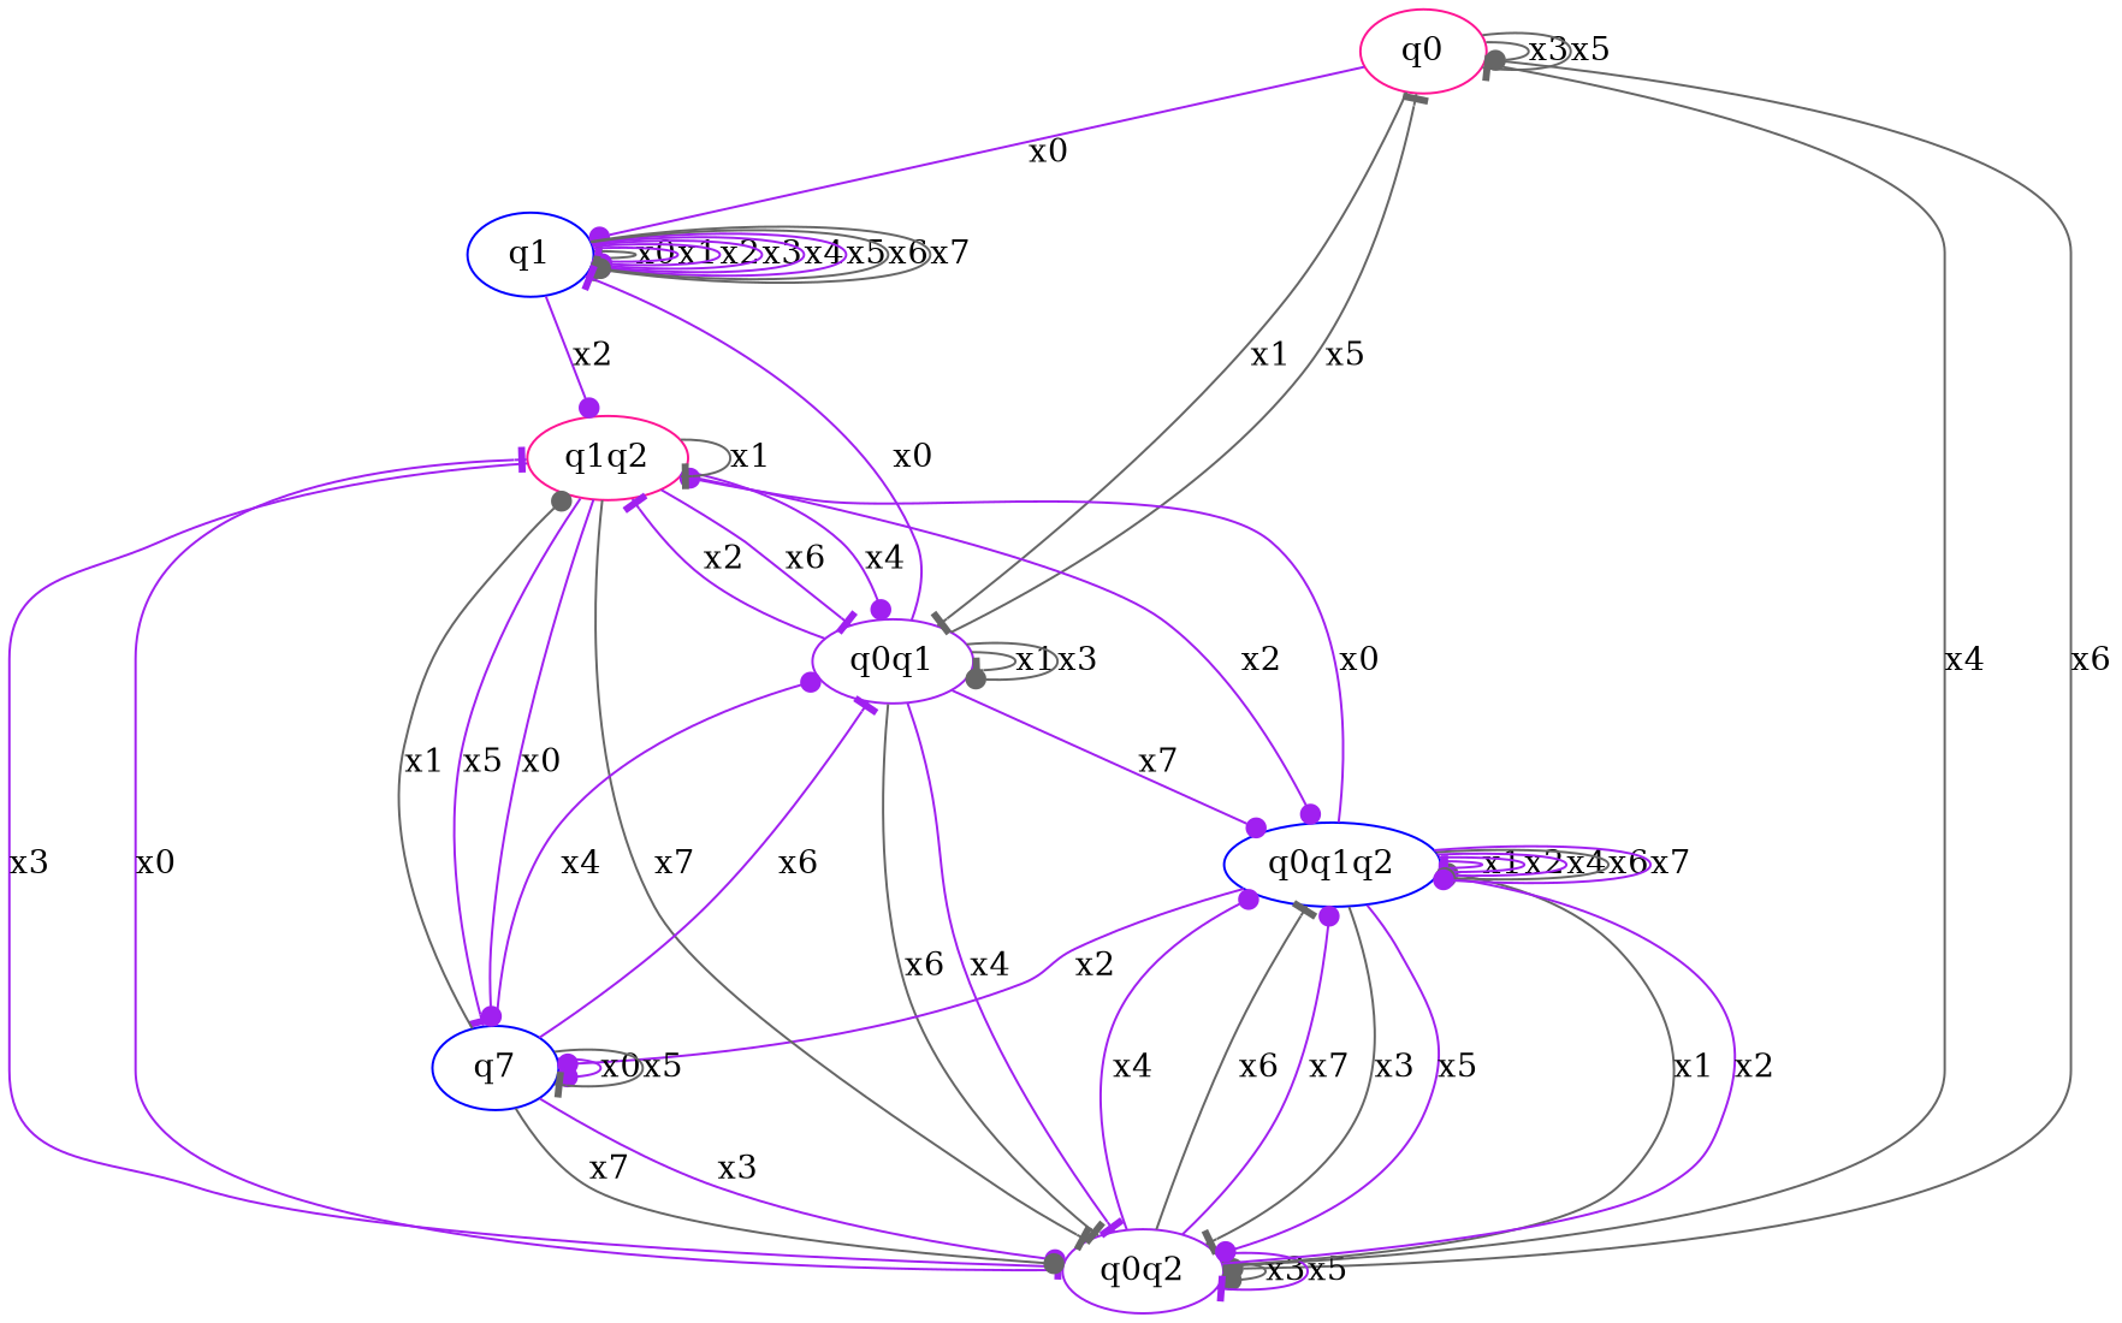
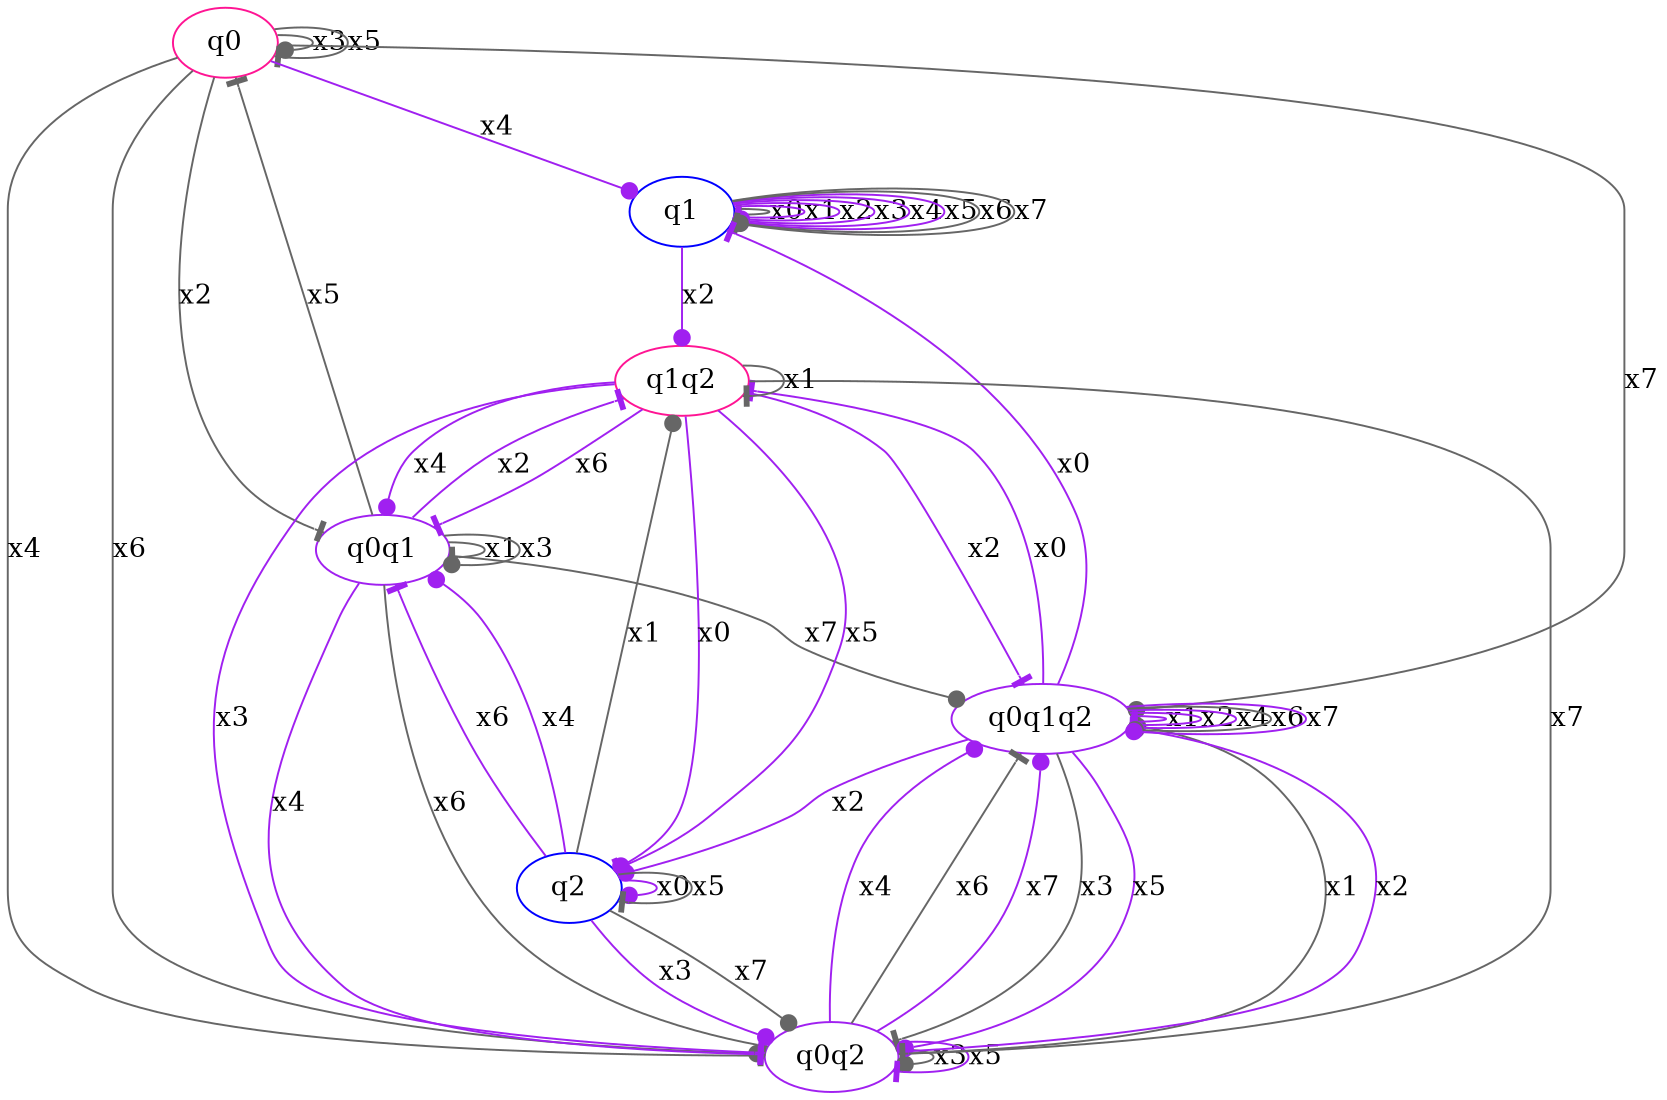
  digraph {
    node [color=purple]
    edge [arrowhead=tee color=purple]
    q0 [color=deeppink]
    q1 [color=blue]
    q0q1
    q0q2
-   q0q1q2 [color=blue]
+   q0q1q2
    q1q2 [color=deeppink]
-   q2 [color=blue label=q7]
+   q2 [color=blue]
    q0 -> q0 [arrowhead=dot color=gray40 label=x3]
    q0 -> q0 [color=gray40 label=x5]
-   q0 -> q1 [arrowhead=dot label=x0]
-   q0 -> q0q1 [color=gray40 label=x1]
+   q0 -> q1 [arrowhead=dot label=x4]
+   q0 -> q0q1 [color=gray40 label=x2]
    q0 -> q0q2 [color=gray40 label=x4]
    q0 -> q0q2 [arrowhead=dot color=gray40 label=x6]
+   q0 -> q0q1q2 [arrowhead=dot color=gray40 label=x7]
    q1 -> q1 [color=gray40 label=x0]
    q1 -> q1 [label=x1]
    q1 -> q1 [arrowhead=dot label=x2]
    q1 -> q1 [arrowhead=dot label=x3]
    q1 -> q1 [label=x4]
    q1 -> q1 [arrowhead=dot label=x5]
    q1 -> q1 [arrowhead=dot color=gray40 label=x6]
    q1 -> q1 [color=gray40 label=x7]
    q1 -> q1q2 [arrowhead=dot label=x2]
    q0q1 -> q0 [color=gray40 label=x5]
-   q0q1 -> q1 [label=x0]
+   q0q1q2 -> q1 [label=x0]
    q0q1 -> q0q1 [color=gray40 label=x1]
    q0q1 -> q0q1 [arrowhead=dot color=gray40 label=x3]
    q0q1 -> q0q2 [label=x4]
    q0q1 -> q0q2 [color=gray40 label=x6]
-   q0q1 -> q0q1q2 [arrowhead=dot label=x7]
+   q0q1 -> q0q1q2 [arrowhead=dot color=gray40 label=x7]
    q0q1 -> q1q2 [label=x2]
    q0q2 -> q0q2 [arrowhead=dot color=gray40 label=x3]
    q0q2 -> q0q2 [label=x5]
    q0q2 -> q0q1q2 [arrowhead=dot color=gray40 label=x1]
    q0q2 -> q0q1q2 [arrowhead=dot label=x2]
    q0q2 -> q0q1q2 [arrowhead=dot label=x4]
    q0q2 -> q0q1q2 [color=gray40 label=x6]
    q0q2 -> q0q1q2 [arrowhead=dot label=x7]
-   q0q2 -> q1q2 [label=x0]
    q0q1q2 -> q0q2 [color=gray40 label=x3]
    q0q1q2 -> q0q2 [arrowhead=dot label=x5]
    q0q1q2 -> q0q1q2 [label=x1]
    q0q1q2 -> q0q1q2 [label=x2]
    q0q1q2 -> q0q1q2 [label=x4]
    q0q1q2 -> q0q1q2 [arrowhead=dot color=gray40 label=x6]
    q0q1q2 -> q0q1q2 [arrowhead=dot label=x7]
-   q0q1q2 -> q1q2 [arrowhead=dot label=x0]
+   q0q1q2 -> q1q2 [label=x0]
    q0q1q2 -> q2 [arrowhead=dot label=x2]
    q1q2 -> q0q1 [arrowhead=dot label=x4]
    q1q2 -> q0q1 [label=x6]
    q1q2 -> q0q2 [label=x3]
    q1q2 -> q0q2 [color=gray40 label=x7]
-   q1q2 -> q0q1q2 [arrowhead=dot label=x2]
+   q1q2 -> q0q1q2 [label=x2]
    q1q2 -> q1q2 [color=gray40 label=x1]
    q1q2 -> q2 [arrowhead=dot label=x0]
    q1q2 -> q2 [label=x5]
    q2 -> q0q1 [arrowhead=dot label=x4]
    q2 -> q0q1 [label=x6]
    q2 -> q0q2 [arrowhead=dot label=x3]
    q2 -> q0q2 [arrowhead=dot color=gray40 label=x7]
    q2 -> q1q2 [arrowhead=dot color=gray40 label=x1]
    q2 -> q2 [arrowhead=dot label=x0]
    q2 -> q2 [color=gray40 label=x5]
  }
